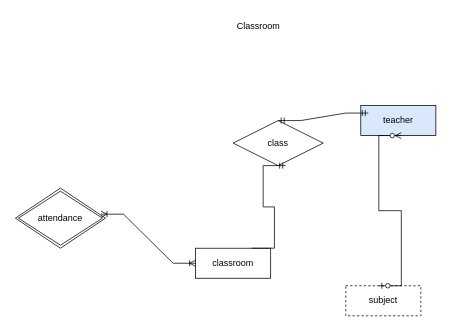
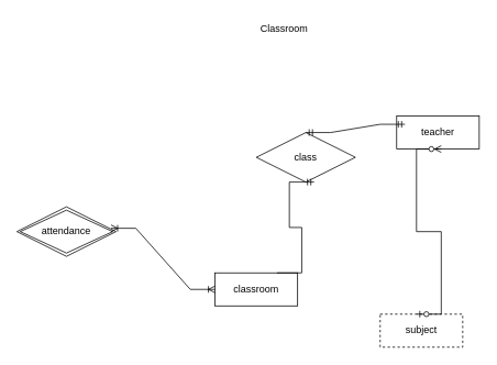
  <mxCell id="0" />
  <mxCell id="1" parent="0" />
  <mxCell id="2" value="Classroom" style="text;html=1;strokeColor=none;fillColor=none;align=center;verticalAlign=middle;whiteSpace=wrap;rounded=0;" vertex="1" parent="1"><mxGeometry x="314" y="20" width="60" height="30" as="geometry" /></mxCell>
- <mxCell id="3" value="teacher" style="whiteSpace=wrap;html=1;align=center;fillColor=#dae8fc;" vertex="1" parent="1"><mxGeometry x="480" y="140" width="100" height="40" as="geometry" /></mxCell>
+ <mxCell id="3" value="teacher" style="whiteSpace=wrap;html=1;align=center;" vertex="1" parent="1"><mxGeometry x="480" y="140" width="100" height="40" as="geometry" /></mxCell>
  <mxCell id="4" value="classroom" style="whiteSpace=wrap;html=1;align=center;" vertex="1" parent="1"><mxGeometry x="260" y="330" width="100" height="40" as="geometry" /></mxCell>
  <mxCell id="5" value="subject" style="whiteSpace=wrap;html=1;align=center;dashed=1;" vertex="1" parent="1"><mxGeometry x="460" y="380" width="100" height="40" as="geometry" /></mxCell>
- <mxCell id="6" value="attendance" style="shape=rhombus;double=1;perimeter=rhombusPerimeter;whiteSpace=wrap;html=1;align=center;" vertex="1" parent="1"><mxGeometry x="20" y="250" width="120" height="80" as="geometry" /></mxCell>
+ <mxCell id="6" value="attendance" style="shape=rhombus;double=1;perimeter=rhombusPerimeter;whiteSpace=wrap;html=1;align=center;" vertex="1" parent="1"><mxGeometry x="20" y="250" width="120" height="60" as="geometry" /></mxCell>
  <mxCell id="7" value="" style="edgeStyle=entityRelationEdgeStyle;fontSize=12;html=1;endArrow=ERoneToMany;startArrow=ERoneToMany;rounded=0;entryX=0;entryY=0.5;entryDx=0;entryDy=0;exitX=0.95;exitY=0.433;exitDx=0;exitDy=0;exitPerimeter=0;" edge="1" parent="1" source="6" target="4"><mxGeometry width="100" height="100" relative="1" as="geometry"><mxPoint x="130" y="470" as="sourcePoint" /><mxPoint x="230" y="370" as="targetPoint" /></mxGeometry></mxCell>
  <mxCell id="8" value="" style="edgeStyle=entityRelationEdgeStyle;fontSize=12;html=1;endArrow=ERzeroToMany;startArrow=ERzeroToOne;rounded=0;exitX=0.44;exitY=0;exitDx=0;exitDy=0;exitPerimeter=0;" edge="1" parent="1" source="5"><mxGeometry width="100" height="100" relative="1" as="geometry"><mxPoint x="460" y="280" as="sourcePoint" /><mxPoint x="534" y="180" as="targetPoint" /></mxGeometry></mxCell>
  <mxCell id="9" value="class" style="shape=rhombus;perimeter=rhombusPerimeter;whiteSpace=wrap;html=1;align=center;" vertex="1" parent="1"><mxGeometry x="310" y="160" width="120" height="60" as="geometry" /></mxCell>
  <mxCell id="10" value="" style="edgeStyle=entityRelationEdgeStyle;fontSize=12;html=1;endArrow=ERmandOne;startArrow=ERmandOne;rounded=0;exitX=0.5;exitY=0;exitDx=0;exitDy=0;" edge="1" parent="1" source="9"><mxGeometry width="100" height="100" relative="1" as="geometry"><mxPoint x="390" y="250" as="sourcePoint" /><mxPoint x="490" y="150" as="targetPoint" /></mxGeometry></mxCell>
  <mxCell id="11" value="" style="edgeStyle=entityRelationEdgeStyle;fontSize=12;html=1;endArrow=ERmandOne;rounded=0;exitX=0.75;exitY=0;exitDx=0;exitDy=0;" edge="1" parent="1" source="4"><mxGeometry width="100" height="100" relative="1" as="geometry"><mxPoint x="280" y="320" as="sourcePoint" /><mxPoint x="380" y="220" as="targetPoint" /></mxGeometry></mxCell>
